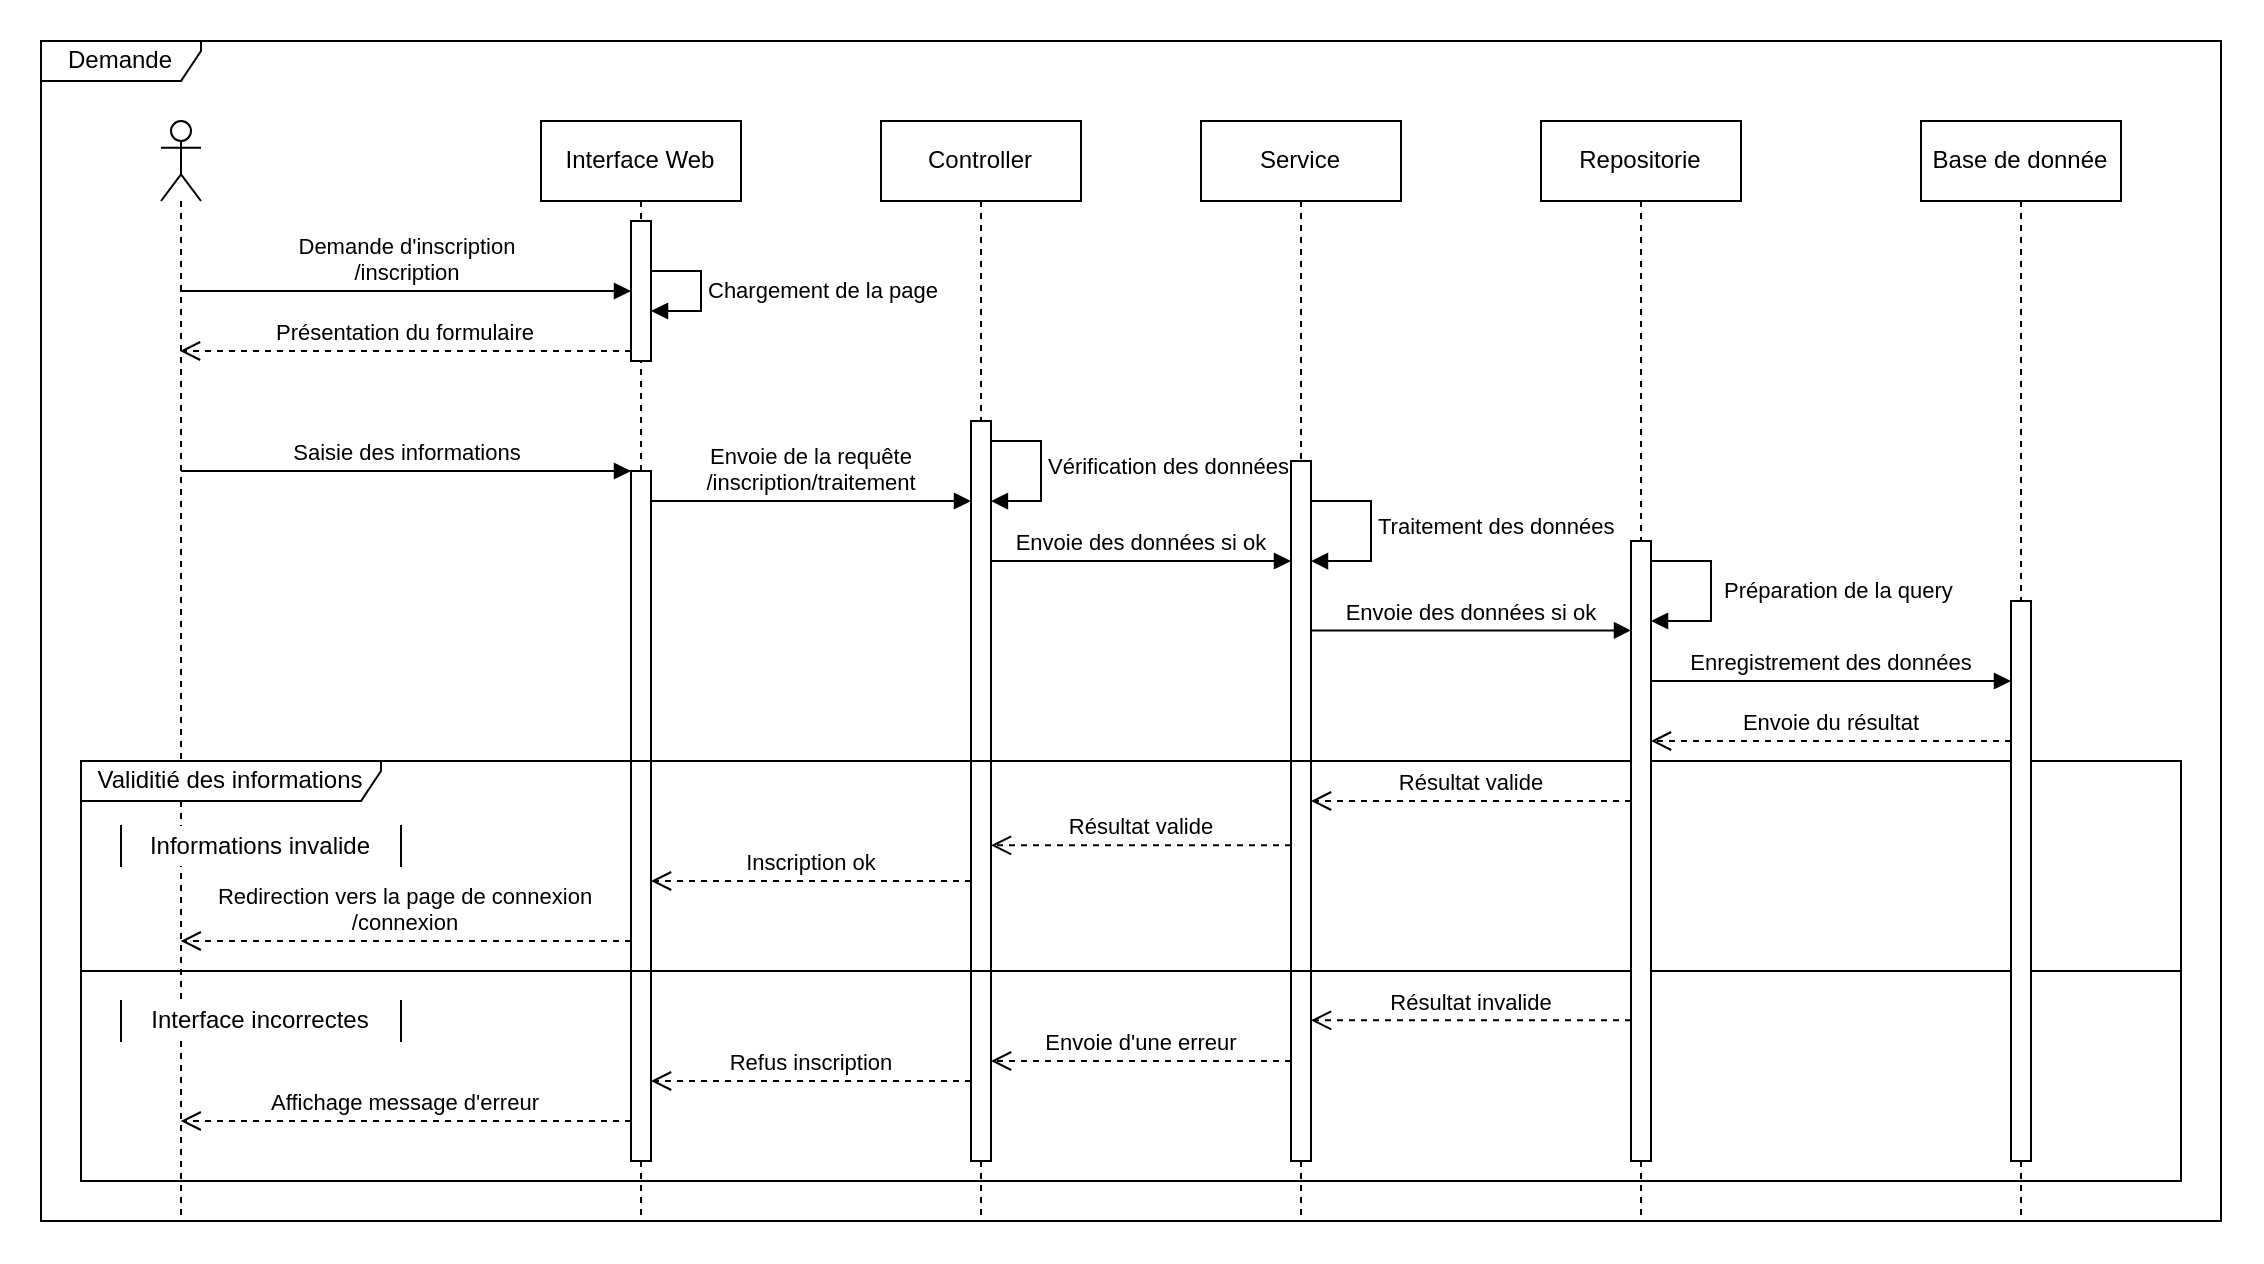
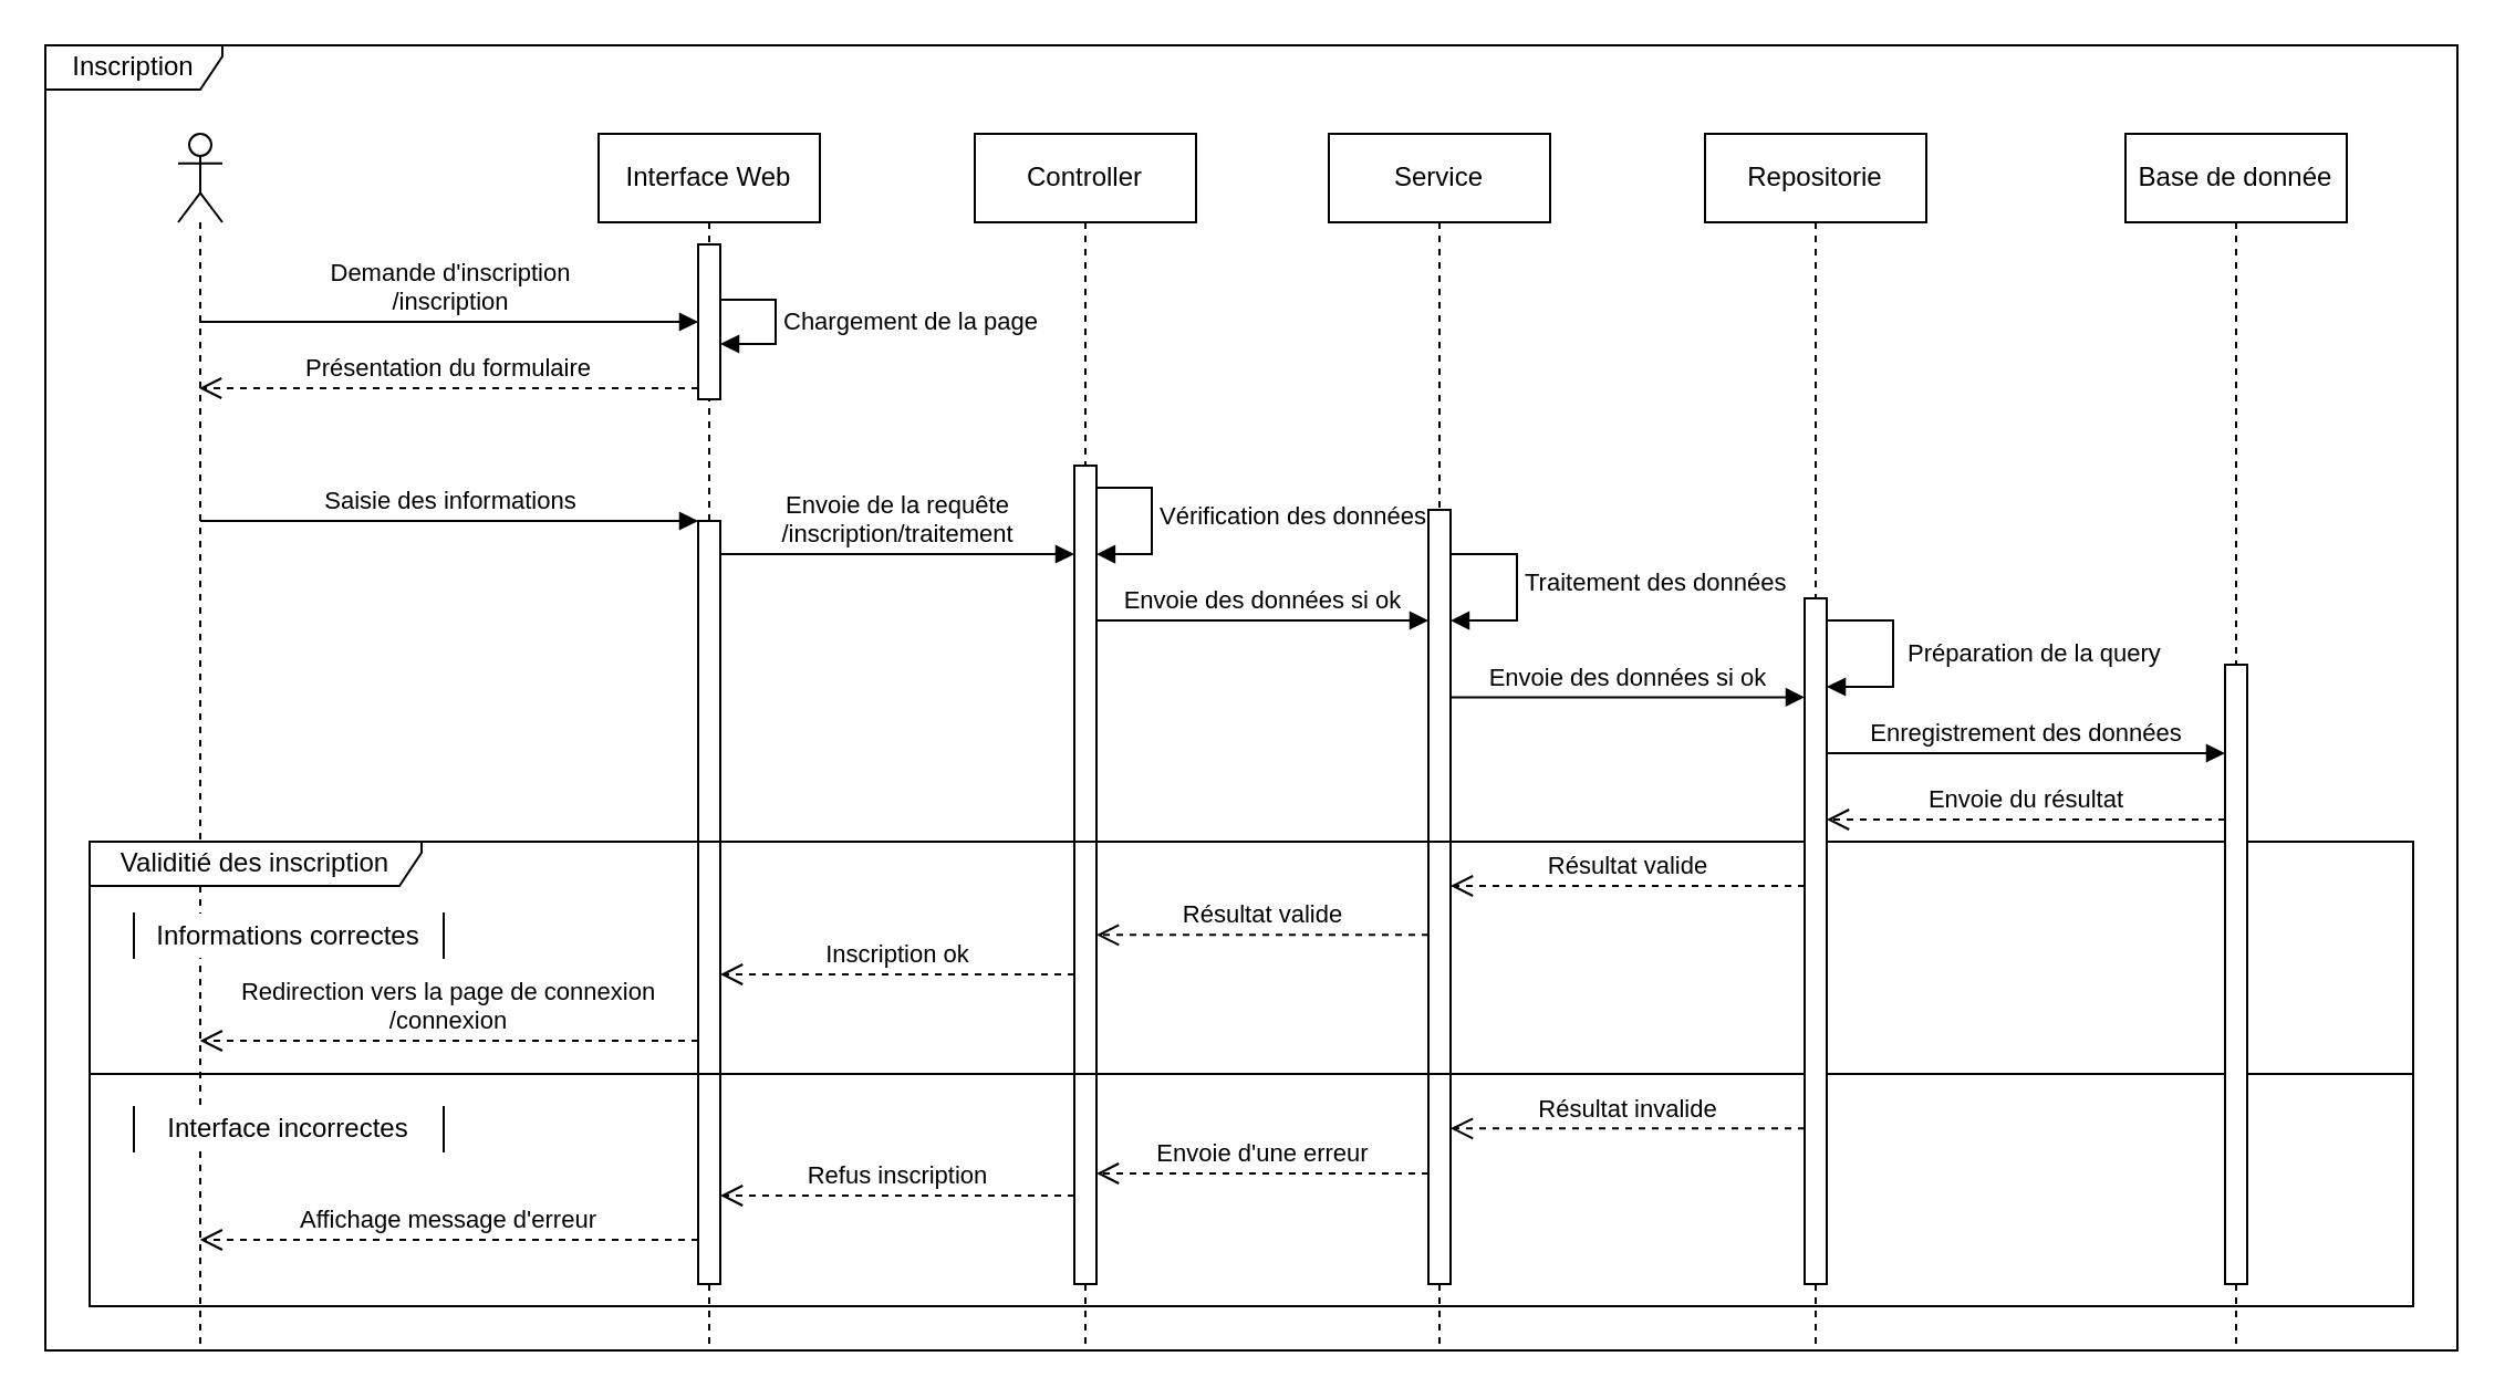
  <mxCell id="0" />
  <mxCell id="1" parent="0" />
  <mxCell id="2" value="" style="shape=umlLifeline;perimeter=lifelinePerimeter;whiteSpace=wrap;html=1;container=1;dropTarget=0;collapsible=0;recursiveResize=0;outlineConnect=0;portConstraint=eastwest;newEdgeStyle={&quot;curved&quot;:0,&quot;rounded&quot;:0};participant=umlActor;" parent="1" vertex="1"><mxGeometry x="80" y="60" width="20" height="550" as="geometry" /></mxCell>
  <mxCell id="3" value="Interface Web" style="shape=umlLifeline;perimeter=lifelinePerimeter;whiteSpace=wrap;html=1;container=1;dropTarget=0;collapsible=0;recursiveResize=0;outlineConnect=0;portConstraint=eastwest;newEdgeStyle={&quot;curved&quot;:0,&quot;rounded&quot;:0};" parent="1" vertex="1"><mxGeometry x="270" y="60" width="100" height="550" as="geometry" /></mxCell>
- <mxCell id="4" value="Demande" style="shape=umlFrame;whiteSpace=wrap;html=1;pointerEvents=0;width=80;height=20;" parent="1" vertex="1"><mxGeometry x="20" y="20" width="1090" height="590" as="geometry" /></mxCell>
+ <mxCell id="4" value="Inscription" style="shape=umlFrame;whiteSpace=wrap;html=1;pointerEvents=0;width=80;height=20;" parent="1" vertex="1"><mxGeometry x="20" y="20" width="1090" height="590" as="geometry" /></mxCell>
  <mxCell id="5" value="Demande d'inscription&lt;div&gt;/inscription&lt;/div&gt;" style="html=1;verticalAlign=bottom;endArrow=block;curved=0;rounded=0;entryX=0;entryY=0;entryDx=0;entryDy=5;" parent="1" source="2" edge="1"><mxGeometry relative="1" as="geometry"><mxPoint x="140" y="145" as="sourcePoint" /><mxPoint x="315" y="145" as="targetPoint" /></mxGeometry></mxCell>
  <mxCell id="6" value="Présentation du formulaire" style="html=1;verticalAlign=bottom;endArrow=open;dashed=1;endSize=8;curved=0;rounded=0;exitX=0;exitY=1;exitDx=0;exitDy=-5;" parent="1" target="2" edge="1"><mxGeometry relative="1" as="geometry"><mxPoint x="140" y="215" as="targetPoint" /><mxPoint x="315" y="175" as="sourcePoint" /></mxGeometry></mxCell>
  <mxCell id="7" value="" style="html=1;points=[[0,0,0,0,5],[0,1,0,0,-5],[1,0,0,0,5],[1,1,0,0,-5]];perimeter=orthogonalPerimeter;outlineConnect=0;targetShapes=umlLifeline;portConstraint=eastwest;newEdgeStyle={&quot;curved&quot;:0,&quot;rounded&quot;:0};" parent="1" vertex="1"><mxGeometry x="315" y="235" width="10" height="345" as="geometry" /></mxCell>
  <mxCell id="8" value="Saisie des informations" style="html=1;verticalAlign=bottom;endArrow=block;curved=0;rounded=0;" parent="1" target="7" edge="1"><mxGeometry x="0.001" width="80" relative="1" as="geometry"><mxPoint x="90" y="235" as="sourcePoint" /><mxPoint x="170" y="235" as="targetPoint" /><mxPoint as="offset" /></mxGeometry></mxCell>
  <mxCell id="9" value="Controller" style="shape=umlLifeline;perimeter=lifelinePerimeter;whiteSpace=wrap;html=1;container=1;dropTarget=0;collapsible=0;recursiveResize=0;outlineConnect=0;portConstraint=eastwest;newEdgeStyle={&quot;curved&quot;:0,&quot;rounded&quot;:0};" parent="1" vertex="1"><mxGeometry x="440" y="60" width="100" height="550" as="geometry" /></mxCell>
  <mxCell id="10" value="Vérification des données" style="html=1;align=left;spacingLeft=2;endArrow=block;rounded=0;edgeStyle=orthogonalEdgeStyle;curved=0;rounded=0;" edge="1" parent="9"><mxGeometry relative="1" as="geometry"><mxPoint x="50" y="160" as="sourcePoint" /><Array as="points"><mxPoint x="79.97" y="190" /></Array><mxPoint x="54.97" y="190.027" as="targetPoint" /></mxGeometry></mxCell>
  <mxCell id="11" value="" style="html=1;points=[[0,0,0,0,5],[0,1,0,0,-5],[1,0,0,0,5],[1,1,0,0,-5]];perimeter=orthogonalPerimeter;outlineConnect=0;targetShapes=umlLifeline;portConstraint=eastwest;newEdgeStyle={&quot;curved&quot;:0,&quot;rounded&quot;:0};" vertex="1" parent="9"><mxGeometry x="45" y="150" width="10" height="370" as="geometry" /></mxCell>
  <mxCell id="12" value="Envoie de la requête&lt;div&gt;/inscription/traitement&lt;/div&gt;" style="html=1;verticalAlign=bottom;endArrow=block;curved=0;rounded=0;exitX=1;exitY=0;exitDx=0;exitDy=5;exitPerimeter=0;" parent="1" edge="1"><mxGeometry width="80" relative="1" as="geometry"><mxPoint x="325" y="250" as="sourcePoint" /><mxPoint x="485" y="250" as="targetPoint" /></mxGeometry></mxCell>
  <mxCell id="13" value="Service" style="shape=umlLifeline;perimeter=lifelinePerimeter;whiteSpace=wrap;html=1;container=1;dropTarget=0;collapsible=0;recursiveResize=0;outlineConnect=0;portConstraint=eastwest;newEdgeStyle={&quot;curved&quot;:0,&quot;rounded&quot;:0};" parent="1" vertex="1"><mxGeometry x="600" y="60" width="100" height="550" as="geometry" /></mxCell>
  <mxCell id="14" value="Traitement des données" style="html=1;align=left;spacingLeft=2;endArrow=block;rounded=0;edgeStyle=orthogonalEdgeStyle;curved=0;rounded=0;" edge="1" parent="13"><mxGeometry relative="1" as="geometry"><mxPoint x="50" y="190" as="sourcePoint" /><Array as="points"><mxPoint x="85" y="220" /></Array><mxPoint x="55.0" y="220.027" as="targetPoint" /></mxGeometry></mxCell>
  <mxCell id="15" value="" style="html=1;points=[[0,0,0,0,5],[0,1,0,0,-5],[1,0,0,0,5],[1,1,0,0,-5]];perimeter=orthogonalPerimeter;outlineConnect=0;targetShapes=umlLifeline;portConstraint=eastwest;newEdgeStyle={&quot;curved&quot;:0,&quot;rounded&quot;:0};" vertex="1" parent="13"><mxGeometry x="45" y="170" width="10" height="350" as="geometry" /></mxCell>
- <mxCell id="16" value="Validitié des informations" style="shape=umlFrame;whiteSpace=wrap;html=1;pointerEvents=0;width=150;height=20;" parent="1" vertex="1"><mxGeometry x="40" y="380" width="1050" height="210" as="geometry" /></mxCell>
+ <mxCell id="16" value="Validitié des inscription" style="shape=umlFrame;whiteSpace=wrap;html=1;pointerEvents=0;width=150;height=20;" parent="1" vertex="1"><mxGeometry x="40" y="380" width="1050" height="210" as="geometry" /></mxCell>
  <mxCell id="17" value="Inscription ok" style="html=1;verticalAlign=bottom;endArrow=open;dashed=1;endSize=8;curved=0;rounded=0;" parent="1" edge="1"><mxGeometry relative="1" as="geometry"><mxPoint x="485" y="440" as="sourcePoint" /><mxPoint x="325" y="440" as="targetPoint" /></mxGeometry></mxCell>
  <mxCell id="18" value="Redirection vers la page de connexion&lt;div&gt;/connexion&lt;/div&gt;" style="html=1;verticalAlign=bottom;endArrow=open;dashed=1;endSize=8;curved=0;rounded=0;" parent="1" edge="1"><mxGeometry relative="1" as="geometry"><mxPoint x="315" y="470" as="sourcePoint" /><mxPoint x="89.855" y="470" as="targetPoint" /></mxGeometry></mxCell>
  <mxCell id="19" value="" style="line;strokeWidth=1;fillColor=none;align=left;verticalAlign=middle;spacingTop=-1;spacingLeft=3;spacingRight=3;rotatable=0;labelPosition=right;points=[];portConstraint=eastwest;strokeColor=inherit;" parent="1" vertex="1"><mxGeometry x="40" y="481" width="1050" height="8" as="geometry" /></mxCell>
- <mxCell id="20" value="Informations invalide" style="shape=partialRectangle;whiteSpace=wrap;html=1;top=0;bottom=0;" parent="1" vertex="1"><mxGeometry x="60" y="412.5" width="140" height="20" as="geometry" /></mxCell>
+ <mxCell id="20" value="Informations correctes" style="shape=partialRectangle;whiteSpace=wrap;html=1;top=0;bottom=0;" parent="1" vertex="1"><mxGeometry x="60" y="412.5" width="140" height="20" as="geometry" /></mxCell>
  <mxCell id="21" value="Interface incorrectes" style="shape=partialRectangle;whiteSpace=wrap;html=1;top=0;bottom=0;" parent="1" vertex="1"><mxGeometry x="60" y="500" width="140" height="20" as="geometry" /></mxCell>
  <mxCell id="22" value="Refus inscription" style="html=1;verticalAlign=bottom;endArrow=open;dashed=1;endSize=8;curved=0;rounded=0;" parent="1" edge="1"><mxGeometry relative="1" as="geometry"><mxPoint x="485" y="540" as="sourcePoint" /><mxPoint x="325" y="540" as="targetPoint" /></mxGeometry></mxCell>
  <mxCell id="23" value="Affichage message d'erreur" style="html=1;verticalAlign=bottom;endArrow=open;dashed=1;endSize=8;curved=0;rounded=0;" parent="1" edge="1"><mxGeometry relative="1" as="geometry"><mxPoint x="315" y="560" as="sourcePoint" /><mxPoint x="89.855" y="560" as="targetPoint" /></mxGeometry></mxCell>
  <mxCell id="24" value="Repositorie" style="shape=umlLifeline;perimeter=lifelinePerimeter;whiteSpace=wrap;html=1;container=1;dropTarget=0;collapsible=0;recursiveResize=0;outlineConnect=0;portConstraint=eastwest;newEdgeStyle={&quot;curved&quot;:0,&quot;rounded&quot;:0};" vertex="1" parent="1"><mxGeometry x="770" y="60" width="100" height="550" as="geometry" /></mxCell>
  <mxCell id="25" value="" style="html=1;points=[[0,0,0,0,5],[0,1,0,0,-5],[1,0,0,0,5],[1,1,0,0,-5]];perimeter=orthogonalPerimeter;outlineConnect=0;targetShapes=umlLifeline;portConstraint=eastwest;newEdgeStyle={&quot;curved&quot;:0,&quot;rounded&quot;:0};" vertex="1" parent="24"><mxGeometry x="45" y="210" width="10" height="310" as="geometry" /></mxCell>
  <mxCell id="26" value="Base de donnée" style="shape=umlLifeline;perimeter=lifelinePerimeter;whiteSpace=wrap;html=1;container=1;dropTarget=0;collapsible=0;recursiveResize=0;outlineConnect=0;portConstraint=eastwest;newEdgeStyle={&quot;curved&quot;:0,&quot;rounded&quot;:0};" vertex="1" parent="1"><mxGeometry x="960" y="60" width="100" height="550" as="geometry" /></mxCell>
  <mxCell id="27" value="" style="html=1;points=[[0,0,0,0,5],[0,1,0,0,-5],[1,0,0,0,5],[1,1,0,0,-5]];perimeter=orthogonalPerimeter;outlineConnect=0;targetShapes=umlLifeline;portConstraint=eastwest;newEdgeStyle={&quot;curved&quot;:0,&quot;rounded&quot;:0};" vertex="1" parent="26"><mxGeometry x="45" y="240" width="10" height="280" as="geometry" /></mxCell>
  <mxCell id="28" value="" style="html=1;points=[[0,0,0,0,5],[0,1,0,0,-5],[1,0,0,0,5],[1,1,0,0,-5]];perimeter=orthogonalPerimeter;outlineConnect=0;targetShapes=umlLifeline;portConstraint=eastwest;newEdgeStyle={&quot;curved&quot;:0,&quot;rounded&quot;:0};" vertex="1" parent="1"><mxGeometry x="315" y="110" width="10" height="70" as="geometry" /></mxCell>
  <mxCell id="29" value="Chargement de la page" style="html=1;align=left;spacingLeft=2;endArrow=block;rounded=0;edgeStyle=orthogonalEdgeStyle;curved=0;rounded=0;" edge="1" target="28" parent="1" source="28"><mxGeometry relative="1" as="geometry"><mxPoint x="330" y="120" as="sourcePoint" /><Array as="points"><mxPoint x="350" y="135" /><mxPoint x="350" y="155" /></Array></mxGeometry></mxCell>
  <mxCell id="30" value="Envoie des données si ok" style="html=1;verticalAlign=bottom;endArrow=block;curved=0;rounded=0;" edge="1" parent="1"><mxGeometry width="80" relative="1" as="geometry"><mxPoint x="494.97" y="280" as="sourcePoint" /><mxPoint x="645" y="280" as="targetPoint" /></mxGeometry></mxCell>
  <mxCell id="31" value="Envoie des données si ok" style="html=1;verticalAlign=bottom;endArrow=block;curved=0;rounded=0;" edge="1" parent="1"><mxGeometry width="80" relative="1" as="geometry"><mxPoint x="655" y="314.7" as="sourcePoint" /><mxPoint x="815" y="314.7" as="targetPoint" /></mxGeometry></mxCell>
  <mxCell id="32" value="&amp;nbsp;Préparation de la query" style="html=1;align=left;spacingLeft=2;endArrow=block;rounded=0;edgeStyle=orthogonalEdgeStyle;curved=0;rounded=0;" edge="1" parent="1"><mxGeometry relative="1" as="geometry"><mxPoint x="825" y="280" as="sourcePoint" /><Array as="points"><mxPoint x="855" y="309.97" /></Array><mxPoint x="825" y="309.997" as="targetPoint" /></mxGeometry></mxCell>
  <mxCell id="33" value="Enregistrement des données" style="html=1;verticalAlign=bottom;endArrow=block;curved=0;rounded=0;" edge="1" parent="1" source="25" target="27"><mxGeometry width="80" relative="1" as="geometry"><mxPoint x="860" y="350" as="sourcePoint" /><mxPoint x="940" y="350" as="targetPoint" /><Array as="points"><mxPoint x="940" y="340" /></Array></mxGeometry></mxCell>
  <mxCell id="34" value="Envoie du résultat" style="html=1;verticalAlign=bottom;endArrow=open;dashed=1;endSize=8;curved=0;rounded=0;" edge="1" parent="1" source="27" target="25"><mxGeometry relative="1" as="geometry"><mxPoint x="950" y="470" as="sourcePoint" /><mxPoint x="870" y="470" as="targetPoint" /><Array as="points"><mxPoint x="950" y="370" /></Array></mxGeometry></mxCell>
  <mxCell id="35" value="Résultat valide" style="html=1;verticalAlign=bottom;endArrow=open;dashed=1;endSize=8;curved=0;rounded=0;" edge="1" parent="1" source="25" target="15"><mxGeometry relative="1" as="geometry"><mxPoint x="780" y="431.79" as="sourcePoint" /><mxPoint x="700" y="431.79" as="targetPoint" /><Array as="points"><mxPoint x="690" y="400" /></Array></mxGeometry></mxCell>
  <mxCell id="36" value="Résultat valide" style="html=1;verticalAlign=bottom;endArrow=open;dashed=1;endSize=8;curved=0;rounded=0;" edge="1" parent="1"><mxGeometry relative="1" as="geometry"><mxPoint x="645" y="422.14" as="sourcePoint" /><mxPoint x="495" y="422.14" as="targetPoint" /></mxGeometry></mxCell>
  <mxCell id="37" value="Résultat invalide" style="html=1;verticalAlign=bottom;endArrow=open;dashed=1;endSize=8;curved=0;rounded=0;" edge="1" parent="1"><mxGeometry relative="1" as="geometry"><mxPoint x="815" y="509.64" as="sourcePoint" /><mxPoint x="655" y="509.64" as="targetPoint" /></mxGeometry></mxCell>
  <mxCell id="38" value="Envoie d'une erreur" style="html=1;verticalAlign=bottom;endArrow=open;dashed=1;endSize=8;curved=0;rounded=0;" edge="1" parent="1"><mxGeometry relative="1" as="geometry"><mxPoint x="645" y="530" as="sourcePoint" /><mxPoint x="495" y="530" as="targetPoint" /></mxGeometry></mxCell>
